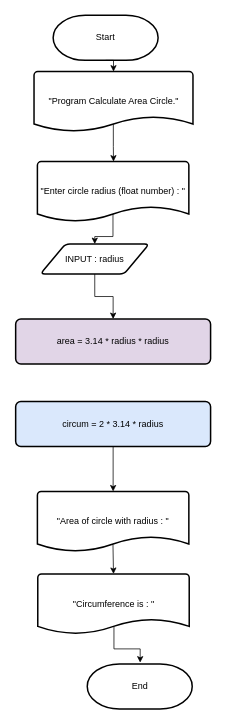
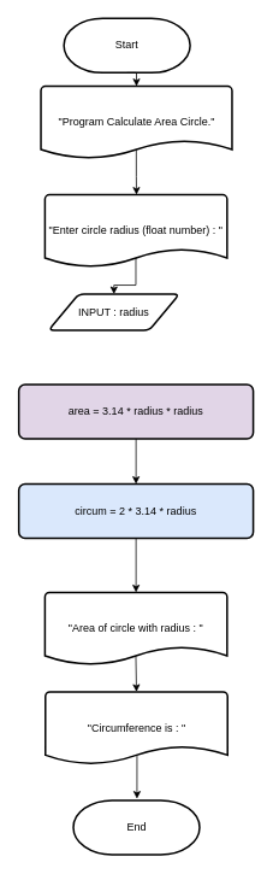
  <mxCell id="0" />
  <mxCell id="1" parent="0" />
  <mxCell id="2" value="Start" style="strokeWidth=2;html=1;shape=mxgraph.flowchart.terminator;whiteSpace=wrap;" vertex="1" parent="1"><mxGeometry x="70" y="20" width="140" height="60" as="geometry" /></mxCell>
  <mxCell id="3" style="edgeStyle=orthogonalEdgeStyle;rounded=0;orthogonalLoop=1;jettySize=auto;html=1;entryX=0.5;entryY=0;entryDx=0;entryDy=0;exitX=0.499;exitY=0.877;exitDx=0;exitDy=0;exitPerimeter=0;" edge="1" parent="1" source="4"><mxGeometry relative="1" as="geometry"><mxPoint x="150.5" y="215" as="targetPoint" /></mxGeometry></mxCell>
  <mxCell id="4" value="&quot;Program Calculate Area Circle.&quot;" style="strokeWidth=2;html=1;shape=mxgraph.flowchart.document2;whiteSpace=wrap;size=0.25;" vertex="1" parent="1"><mxGeometry x="44.5" y="95" width="212" height="80" as="geometry" /></mxCell>
  <mxCell id="5" style="edgeStyle=orthogonalEdgeStyle;rounded=0;orthogonalLoop=1;jettySize=auto;html=1;exitX=0.5;exitY=1;exitDx=0;exitDy=0;exitPerimeter=0;entryX=0.5;entryY=0;entryDx=0;entryDy=0;entryPerimeter=0;" edge="1" parent="1" source="2" target="4"><mxGeometry relative="1" as="geometry" /></mxCell>
  <mxCell id="6" style="edgeStyle=orthogonalEdgeStyle;rounded=0;orthogonalLoop=1;jettySize=auto;html=1;entryX=0.5;entryY=0;entryDx=0;entryDy=0;exitX=0.499;exitY=0.83;exitDx=0;exitDy=0;exitPerimeter=0;" edge="1" parent="1" source="7" target="9"><mxGeometry relative="1" as="geometry" /></mxCell>
  <mxCell id="7" value="&quot;Enter circle radius (float number) : &quot;" style="strokeWidth=2;html=1;shape=mxgraph.flowchart.document2;whiteSpace=wrap;size=0.25;" vertex="1" parent="1"><mxGeometry x="49" y="215" width="202" height="80" as="geometry" /></mxCell>
- <mxCell id="8" style="edgeStyle=orthogonalEdgeStyle;rounded=0;orthogonalLoop=1;jettySize=auto;html=1;entryX=0.5;entryY=0;entryDx=0;entryDy=0;" edge="1" parent="1" source="9" target="11"><mxGeometry relative="1" as="geometry" /></mxCell>
  <mxCell id="9" value="INPUT : radius" style="shape=parallelogram;html=1;strokeWidth=2;perimeter=parallelogramPerimeter;whiteSpace=wrap;rounded=1;arcSize=12;size=0.23;" vertex="1" parent="1"><mxGeometry x="53" y="325" width="145" height="40" as="geometry" /></mxCell>
+ <mxCell id="10" style="edgeStyle=orthogonalEdgeStyle;rounded=0;orthogonalLoop=1;jettySize=auto;html=1;entryX=0.5;entryY=0;entryDx=0;entryDy=0;" edge="1" parent="1" source="11" target="13"><mxGeometry relative="1" as="geometry" /></mxCell>
  <mxCell id="11" value="area = 3.14 * radius * radius" style="rounded=1;whiteSpace=wrap;html=1;absoluteArcSize=1;arcSize=14;strokeWidth=2;fillColor=#e1d5e7;" vertex="1" parent="1"><mxGeometry x="20" y="425" width="260" height="60" as="geometry" /></mxCell>
- <mxCell id="12" value="End" style="strokeWidth=2;html=1;shape=mxgraph.flowchart.terminator;whiteSpace=wrap;" vertex="1" parent="1"><mxGeometry x="115.5" y="885" width="140" height="60" as="geometry" /></mxCell>
+ <mxCell id="12" value="End" style="strokeWidth=2;html=1;shape=mxgraph.flowchart.terminator;whiteSpace=wrap;" vertex="1" parent="1"><mxGeometry x="80.5" y="885" width="140" height="60" as="geometry" /></mxCell>
  <mxCell id="13" value="circum = 2 * 3.14 * radius" style="rounded=1;whiteSpace=wrap;html=1;absoluteArcSize=1;arcSize=14;strokeWidth=2;fillColor=#dae8fc;" vertex="1" parent="1"><mxGeometry x="20" y="535" width="260" height="60" as="geometry" /></mxCell>
  <mxCell id="14" value="&quot;Area of circle with radius : &quot;" style="strokeWidth=2;html=1;shape=mxgraph.flowchart.document2;whiteSpace=wrap;size=0.25;" vertex="1" parent="1"><mxGeometry x="49" y="655" width="202" height="80" as="geometry" /></mxCell>
  <mxCell id="15" value="&quot;Circumference is : &quot;" style="strokeWidth=2;html=1;shape=mxgraph.flowchart.document2;whiteSpace=wrap;size=0.25;" vertex="1" parent="1"><mxGeometry x="49.5" y="765" width="202" height="80" as="geometry" /></mxCell>
  <mxCell id="16" style="edgeStyle=orthogonalEdgeStyle;rounded=0;orthogonalLoop=1;jettySize=auto;html=1;entryX=0.5;entryY=0;entryDx=0;entryDy=0;entryPerimeter=0;" edge="1" parent="1" source="13" target="14"><mxGeometry relative="1" as="geometry" /></mxCell>
  <mxCell id="17" style="edgeStyle=orthogonalEdgeStyle;rounded=0;orthogonalLoop=1;jettySize=auto;html=1;entryX=0.5;entryY=0;entryDx=0;entryDy=0;entryPerimeter=0;exitX=0.499;exitY=0.886;exitDx=0;exitDy=0;exitPerimeter=0;" edge="1" parent="1" source="14" target="15"><mxGeometry relative="1" as="geometry" /></mxCell>
  <mxCell id="18" style="edgeStyle=orthogonalEdgeStyle;rounded=0;orthogonalLoop=1;jettySize=auto;html=1;entryX=0.504;entryY=-0.029;entryDx=0;entryDy=0;entryPerimeter=0;exitX=0.503;exitY=0.875;exitDx=0;exitDy=0;exitPerimeter=0;" edge="1" parent="1" source="15" target="12"><mxGeometry relative="1" as="geometry" /></mxCell>
